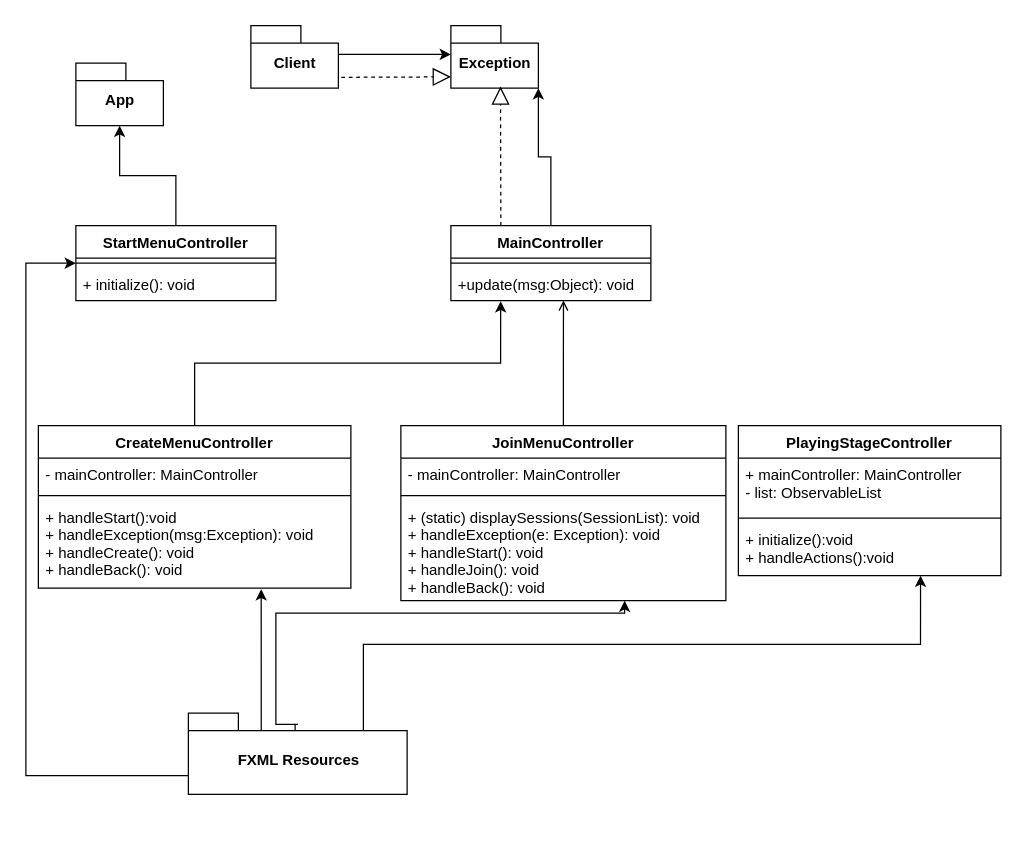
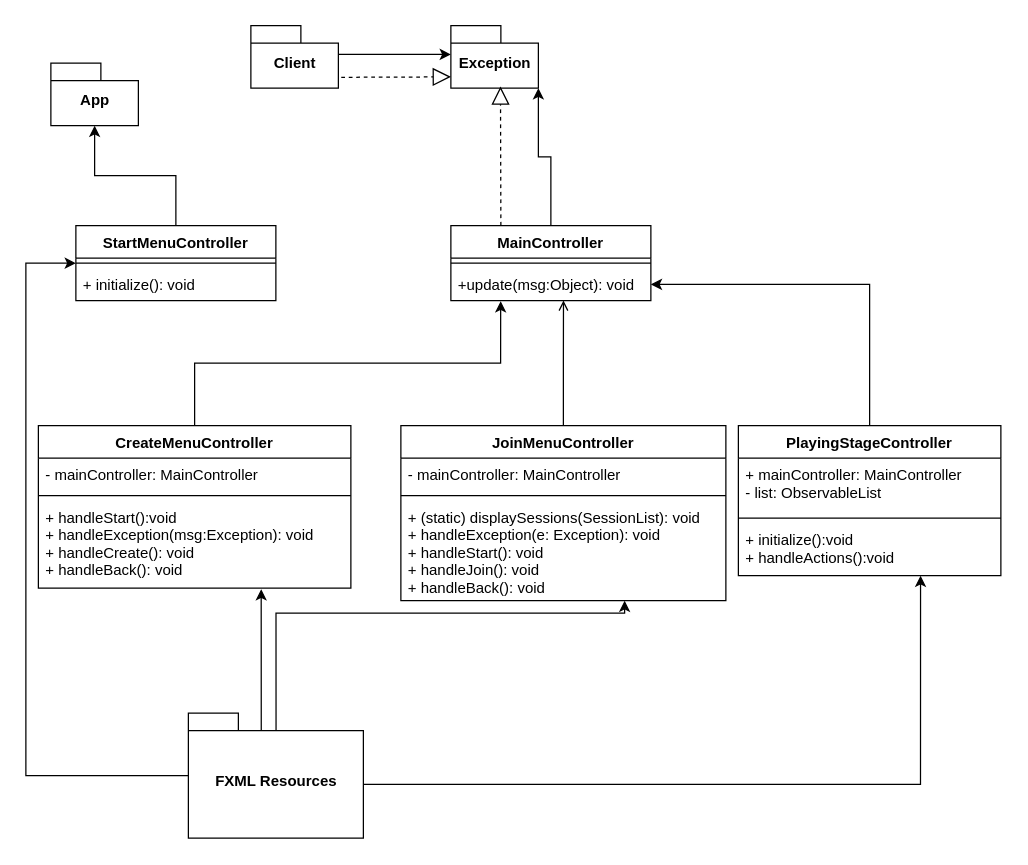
  <mxCell id="0" />
  <mxCell id="1" parent="0" />
  <mxCell id="2" style="edgeStyle=orthogonalEdgeStyle;rounded=0;orthogonalLoop=1;jettySize=auto;html=1;entryX=0;entryY=0;entryDx=70;entryDy=50;entryPerimeter=0;" edge="1" parent="1" source="3" target="27"><mxGeometry relative="1" as="geometry" /></mxCell>
  <mxCell id="3" value="MainController" style="swimlane;fontStyle=1;align=center;verticalAlign=top;childLayout=stackLayout;horizontal=1;startSize=26;horizontalStack=0;resizeParent=1;resizeParentMax=0;resizeLast=0;collapsible=1;marginBottom=0;" vertex="1" parent="1"><mxGeometry x="360" y="180" width="160" height="60" as="geometry" /></mxCell>
  <mxCell id="4" value="" style="line;strokeWidth=1;fillColor=none;align=left;verticalAlign=middle;spacingTop=-1;spacingLeft=3;spacingRight=3;rotatable=0;labelPosition=right;points=[];portConstraint=eastwest;" vertex="1" parent="3"><mxGeometry y="26" width="160" height="8" as="geometry" /></mxCell>
  <mxCell id="5" value="+update(msg:Object): void" style="text;strokeColor=none;fillColor=none;align=left;verticalAlign=top;spacingLeft=4;spacingRight=4;overflow=hidden;rotatable=0;points=[[0,0.5],[1,0.5]];portConstraint=eastwest;" vertex="1" parent="3"><mxGeometry y="34" width="160" height="26" as="geometry" /></mxCell>
+ <mxCell id="6" style="edgeStyle=orthogonalEdgeStyle;rounded=0;orthogonalLoop=1;jettySize=auto;html=1;entryX=1;entryY=0.5;entryDx=0;entryDy=0;" edge="1" parent="1" source="7" target="5"><mxGeometry relative="1" as="geometry" /></mxCell>
  <mxCell id="7" value="PlayingStageController" style="swimlane;fontStyle=1;align=center;verticalAlign=top;childLayout=stackLayout;horizontal=1;startSize=26;horizontalStack=0;resizeParent=1;resizeParentMax=0;resizeLast=0;collapsible=1;marginBottom=0;" vertex="1" parent="1"><mxGeometry x="590" y="340" width="210" height="120" as="geometry" /></mxCell>
  <mxCell id="8" value="+ mainController: MainController&#10;- list: ObservableList" style="text;strokeColor=none;fillColor=none;align=left;verticalAlign=top;spacingLeft=4;spacingRight=4;overflow=hidden;rotatable=0;points=[[0,0.5],[1,0.5]];portConstraint=eastwest;" vertex="1" parent="7"><mxGeometry y="26" width="210" height="44" as="geometry" /></mxCell>
  <mxCell id="9" value="" style="line;strokeWidth=1;fillColor=none;align=left;verticalAlign=middle;spacingTop=-1;spacingLeft=3;spacingRight=3;rotatable=0;labelPosition=right;points=[];portConstraint=eastwest;" vertex="1" parent="7"><mxGeometry y="70" width="210" height="8" as="geometry" /></mxCell>
  <mxCell id="10" value="+ initialize():void&#10;+ handleActions():void" style="text;strokeColor=none;fillColor=none;align=left;verticalAlign=top;spacingLeft=4;spacingRight=4;overflow=hidden;rotatable=0;points=[[0,0.5],[1,0.5]];portConstraint=eastwest;" vertex="1" parent="7"><mxGeometry y="78" width="210" height="42" as="geometry" /></mxCell>
  <mxCell id="11" style="edgeStyle=orthogonalEdgeStyle;rounded=0;orthogonalLoop=1;jettySize=auto;html=1;entryX=0.5;entryY=1;entryDx=0;entryDy=0;entryPerimeter=0;" edge="1" parent="1" source="12" target="30"><mxGeometry relative="1" as="geometry" /></mxCell>
  <mxCell id="12" value="StartMenuController" style="swimlane;fontStyle=1;align=center;verticalAlign=top;childLayout=stackLayout;horizontal=1;startSize=26;horizontalStack=0;resizeParent=1;resizeParentMax=0;resizeLast=0;collapsible=1;marginBottom=0;" vertex="1" parent="1"><mxGeometry x="60" y="180" width="160" height="60" as="geometry" /></mxCell>
  <mxCell id="13" value="" style="line;strokeWidth=1;fillColor=none;align=left;verticalAlign=middle;spacingTop=-1;spacingLeft=3;spacingRight=3;rotatable=0;labelPosition=right;points=[];portConstraint=eastwest;" vertex="1" parent="12"><mxGeometry y="26" width="160" height="8" as="geometry" /></mxCell>
  <mxCell id="14" value="+ initialize(): void" style="text;strokeColor=none;fillColor=none;align=left;verticalAlign=top;spacingLeft=4;spacingRight=4;overflow=hidden;rotatable=0;points=[[0,0.5],[1,0.5]];portConstraint=eastwest;" vertex="1" parent="12"><mxGeometry y="34" width="160" height="26" as="geometry" /></mxCell>
  <mxCell id="15" style="edgeStyle=orthogonalEdgeStyle;rounded=0;orthogonalLoop=1;jettySize=auto;html=1;entryX=0.563;entryY=0.995;entryDx=0;entryDy=0;entryPerimeter=0;endArrow=open;" edge="1" parent="1" source="16" target="5"><mxGeometry relative="1" as="geometry" /></mxCell>
  <mxCell id="16" value="JoinMenuController" style="swimlane;fontStyle=1;align=center;verticalAlign=top;childLayout=stackLayout;horizontal=1;startSize=26;horizontalStack=0;resizeParent=1;resizeParentMax=0;resizeLast=0;collapsible=1;marginBottom=0;" vertex="1" parent="1"><mxGeometry x="320" y="340" width="260" height="140" as="geometry" /></mxCell>
  <mxCell id="17" value="- mainController: MainController" style="text;strokeColor=none;fillColor=none;align=left;verticalAlign=top;spacingLeft=4;spacingRight=4;overflow=hidden;rotatable=0;points=[[0,0.5],[1,0.5]];portConstraint=eastwest;" vertex="1" parent="16"><mxGeometry y="26" width="260" height="26" as="geometry" /></mxCell>
  <mxCell id="18" value="" style="line;strokeWidth=1;fillColor=none;align=left;verticalAlign=middle;spacingTop=-1;spacingLeft=3;spacingRight=3;rotatable=0;labelPosition=right;points=[];portConstraint=eastwest;" vertex="1" parent="16"><mxGeometry y="52" width="260" height="8" as="geometry" /></mxCell>
  <mxCell id="19" value="+ (static) displaySessions(SessionList): void&#10;+ handleException(e: Exception): void&#10;+ handleStart(): void&#10;+ handleJoin(): void&#10;+ handleBack(): void" style="text;strokeColor=none;fillColor=none;align=left;verticalAlign=top;spacingLeft=4;spacingRight=4;overflow=hidden;rotatable=0;points=[[0,0.5],[1,0.5]];portConstraint=eastwest;" vertex="1" parent="16"><mxGeometry y="60" width="260" height="80" as="geometry" /></mxCell>
  <mxCell id="20" style="edgeStyle=orthogonalEdgeStyle;rounded=0;orthogonalLoop=1;jettySize=auto;html=1;entryX=0.249;entryY=1.016;entryDx=0;entryDy=0;entryPerimeter=0;" edge="1" parent="1" source="21" target="5"><mxGeometry relative="1" as="geometry" /></mxCell>
  <mxCell id="21" value="CreateMenuController" style="swimlane;fontStyle=1;align=center;verticalAlign=top;childLayout=stackLayout;horizontal=1;startSize=26;horizontalStack=0;resizeParent=1;resizeParentMax=0;resizeLast=0;collapsible=1;marginBottom=0;" vertex="1" parent="1"><mxGeometry x="30" y="340" width="250" height="130" as="geometry" /></mxCell>
  <mxCell id="22" value="- mainController: MainController" style="text;strokeColor=none;fillColor=none;align=left;verticalAlign=top;spacingLeft=4;spacingRight=4;overflow=hidden;rotatable=0;points=[[0,0.5],[1,0.5]];portConstraint=eastwest;" vertex="1" parent="21"><mxGeometry y="26" width="250" height="26" as="geometry" /></mxCell>
  <mxCell id="23" value="" style="line;strokeWidth=1;fillColor=none;align=left;verticalAlign=middle;spacingTop=-1;spacingLeft=3;spacingRight=3;rotatable=0;labelPosition=right;points=[];portConstraint=eastwest;" vertex="1" parent="21"><mxGeometry y="52" width="250" height="8" as="geometry" /></mxCell>
  <mxCell id="24" value="+ handleStart():void&#10;+ handleException(msg:Exception): void&#10;+ handleCreate(): void&#10;+ handleBack(): void" style="text;strokeColor=none;fillColor=none;align=left;verticalAlign=top;spacingLeft=4;spacingRight=4;overflow=hidden;rotatable=0;points=[[0,0.5],[1,0.5]];portConstraint=eastwest;" vertex="1" parent="21"><mxGeometry y="60" width="250" height="70" as="geometry" /></mxCell>
  <mxCell id="25" style="edgeStyle=orthogonalEdgeStyle;rounded=0;orthogonalLoop=1;jettySize=auto;html=1;entryX=0;entryY=0;entryDx=0;entryDy=23;entryPerimeter=0;" edge="1" parent="1" source="26" target="27"><mxGeometry relative="1" as="geometry"><Array as="points"><mxPoint x="270" y="45" /><mxPoint x="270" y="43" /></Array></mxGeometry></mxCell>
  <mxCell id="26" value="Client" style="shape=folder;fontStyle=1;spacingTop=10;tabWidth=40;tabHeight=14;tabPosition=left;html=1;" vertex="1" parent="1"><mxGeometry x="200" y="20" width="70" height="50" as="geometry" /></mxCell>
  <mxCell id="27" value="Exception" style="shape=folder;fontStyle=1;spacingTop=10;tabWidth=40;tabHeight=14;tabPosition=left;html=1;" vertex="1" parent="1"><mxGeometry x="360" y="20" width="70" height="50" as="geometry" /></mxCell>
  <mxCell id="28" value="" style="endArrow=block;dashed=1;endFill=0;endSize=12;html=1;exitX=0.25;exitY=0;exitDx=0;exitDy=0;entryX=0.567;entryY=0.974;entryDx=0;entryDy=0;entryPerimeter=0;" edge="1" parent="1" source="3" target="27"><mxGeometry width="160" relative="1" as="geometry"><mxPoint x="200" y="130" as="sourcePoint" /><mxPoint x="399" y="72" as="targetPoint" /></mxGeometry></mxCell>
  <mxCell id="29" value="" style="endArrow=block;dashed=1;endFill=0;endSize=12;html=1;entryX=0;entryY=0;entryDx=0;entryDy=41;entryPerimeter=0;exitX=1.033;exitY=0.827;exitDx=0;exitDy=0;exitPerimeter=0;" edge="1" parent="1" source="26" target="27"><mxGeometry width="160" relative="1" as="geometry"><mxPoint x="280" y="61" as="sourcePoint" /><mxPoint x="290" y="60" as="targetPoint" /></mxGeometry></mxCell>
- <mxCell id="30" value="App" style="shape=folder;fontStyle=1;spacingTop=10;tabWidth=40;tabHeight=14;tabPosition=left;html=1;" vertex="1" parent="1"><mxGeometry x="60" y="50" width="70" height="50" as="geometry" /></mxCell>
+ <mxCell id="30" value="App" style="shape=folder;fontStyle=1;spacingTop=10;tabWidth=40;tabHeight=14;tabPosition=left;html=1;" vertex="1" parent="1"><mxGeometry x="40" y="50" width="70" height="50" as="geometry" /></mxCell>
  <mxCell id="31" style="edgeStyle=orthogonalEdgeStyle;rounded=0;orthogonalLoop=1;jettySize=auto;html=1;entryX=0.713;entryY=1.012;entryDx=0;entryDy=0;entryPerimeter=0;exitX=0.488;exitY=0.142;exitDx=0;exitDy=0;exitPerimeter=0;" edge="1" parent="1" source="35" target="24"><mxGeometry relative="1" as="geometry"><Array as="points"><mxPoint x="208" y="584" /></Array></mxGeometry></mxCell>
  <mxCell id="32" style="edgeStyle=orthogonalEdgeStyle;rounded=0;orthogonalLoop=1;jettySize=auto;html=1;exitX=0.501;exitY=0.138;exitDx=0;exitDy=0;exitPerimeter=0;" edge="1" parent="1" source="35" target="19"><mxGeometry relative="1" as="geometry"><mxPoint x="500" y="490" as="targetPoint" /><Array as="points"><mxPoint x="220" y="490" /><mxPoint x="499" y="490" /></Array></mxGeometry></mxCell>
  <mxCell id="33" style="edgeStyle=orthogonalEdgeStyle;rounded=0;orthogonalLoop=1;jettySize=auto;html=1;exitX=0;exitY=0;exitDx=140;exitDy=57;exitPerimeter=0;entryX=0.694;entryY=1;entryDx=0;entryDy=0;entryPerimeter=0;" edge="1" parent="1" source="35" target="10"><mxGeometry relative="1" as="geometry" /></mxCell>
  <mxCell id="34" style="edgeStyle=orthogonalEdgeStyle;rounded=0;orthogonalLoop=1;jettySize=auto;html=1;entryX=0;entryY=0.5;entryDx=0;entryDy=0;" edge="1" parent="1" source="35" target="12"><mxGeometry relative="1" as="geometry"><mxPoint x="20" y="160" as="targetPoint" /><Array as="points"><mxPoint x="20" y="620" /><mxPoint x="20" y="210" /></Array></mxGeometry></mxCell>
- <mxCell id="35" value="FXML Resources" style="shape=folder;fontStyle=1;spacingTop=10;tabWidth=40;tabHeight=14;tabPosition=left;html=1;" vertex="1" parent="1"><mxGeometry x="150" y="570" width="175" height="65" as="geometry" /></mxCell>
+ <mxCell id="35" value="FXML Resources" style="shape=folder;fontStyle=1;spacingTop=10;tabWidth=40;tabHeight=14;tabPosition=left;html=1;" vertex="1" parent="1"><mxGeometry x="150" y="570" width="140" height="100" as="geometry" /></mxCell>
